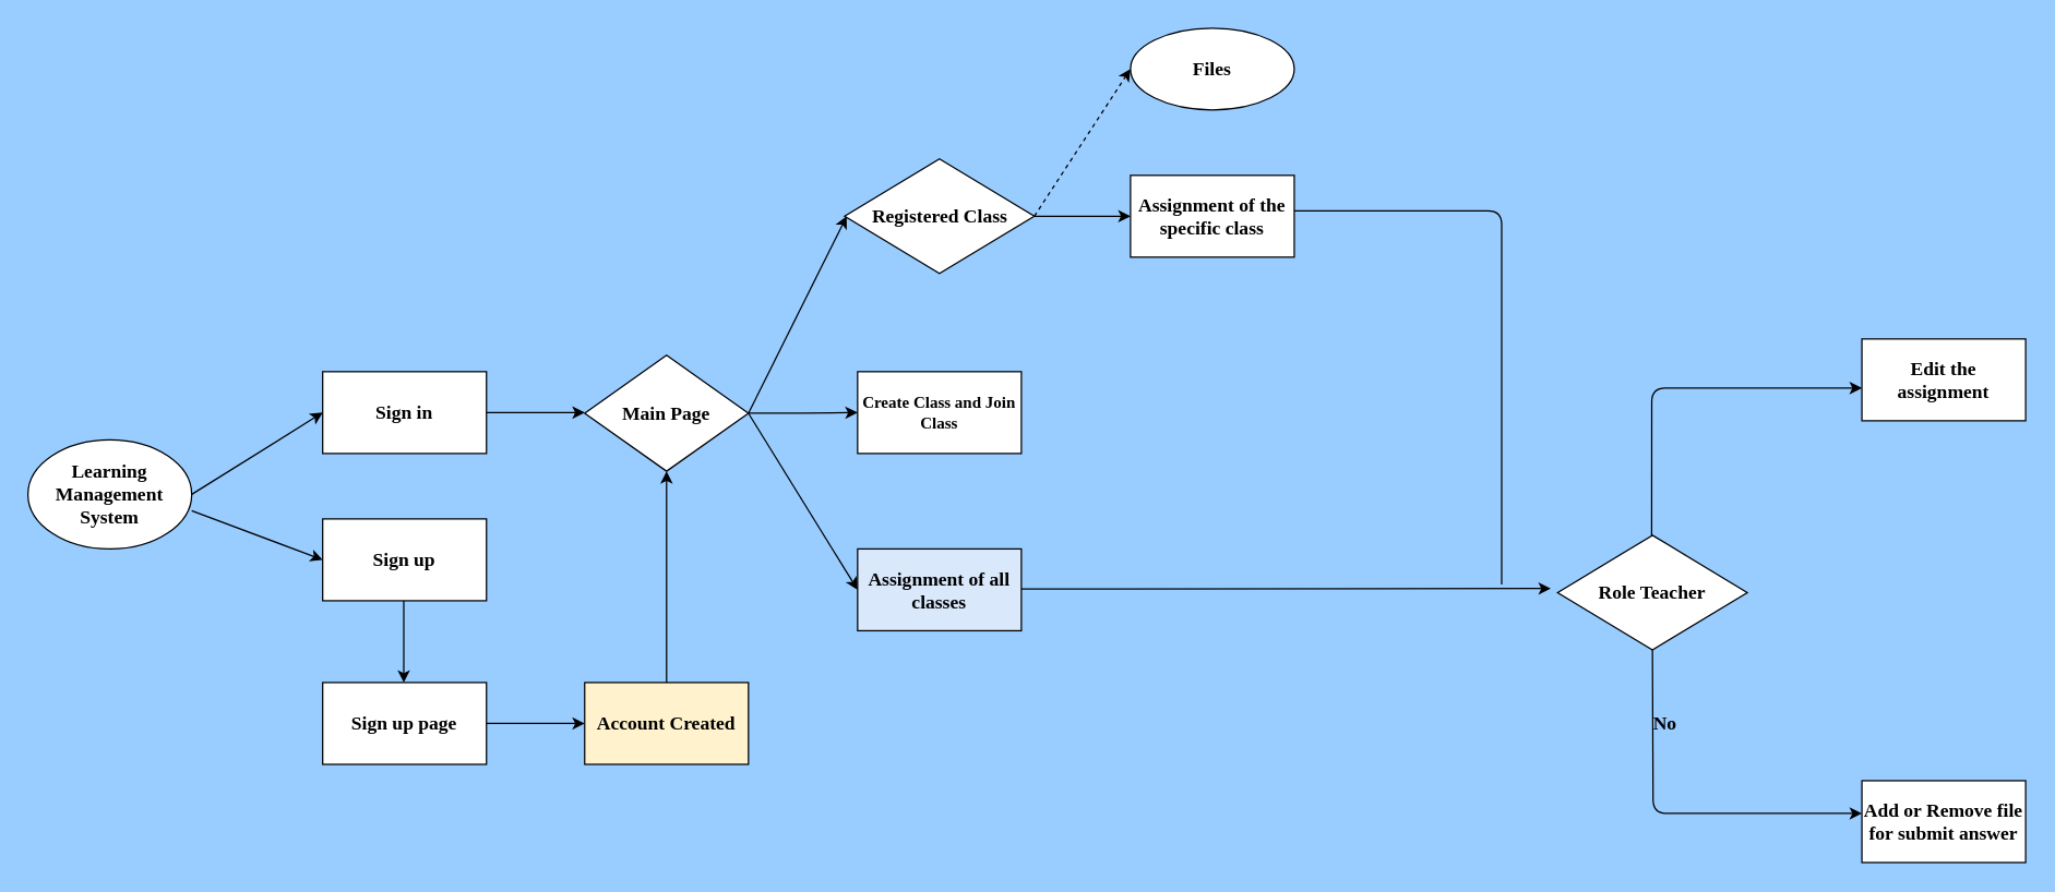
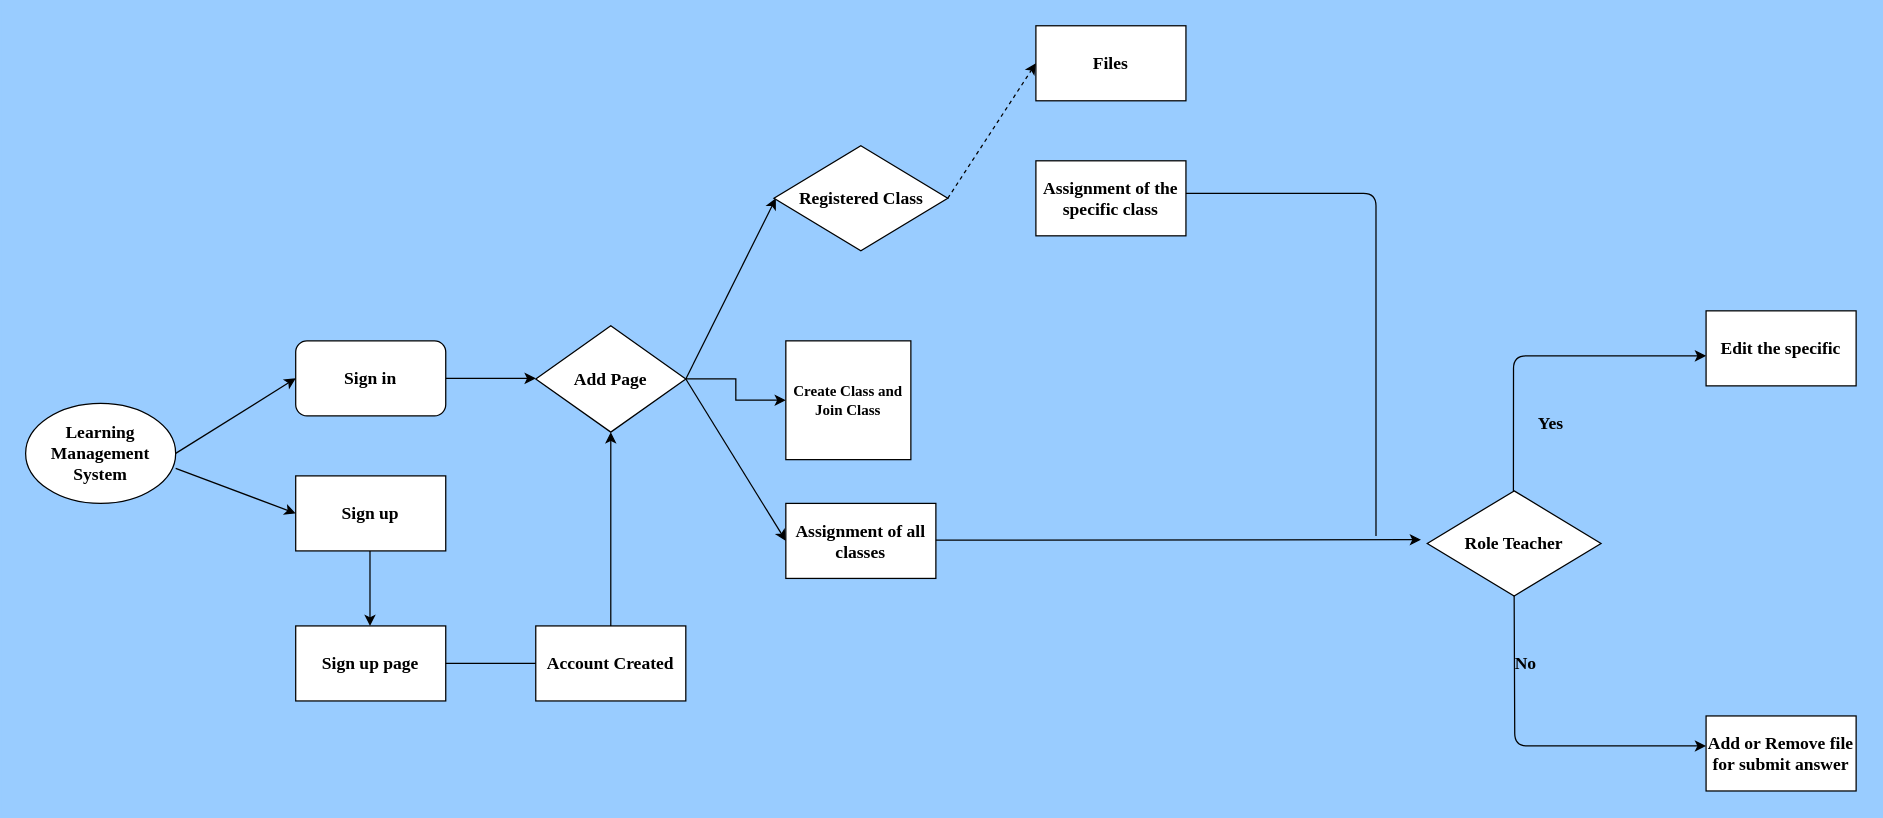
  <mxCell id="0" />
  <mxCell id="1" parent="0" />
  <mxCell id="2" value="&lt;h3&gt;Learning Management System&lt;/h3&gt;" style="ellipse;whiteSpace=wrap;html=1;fontStyle=1;fontFamily=Comic Sans MS;" parent="1" vertex="1"><mxGeometry x="20" y="322" width="120" height="80" as="geometry" /></mxCell>
  <mxCell id="3" value="" style="endArrow=classic;html=1;entryX=0;entryY=0.5;entryDx=0;entryDy=0;fontStyle=1;fontFamily=Comic Sans MS;" parent="1" target="5" edge="1"><mxGeometry width="50" height="50" relative="1" as="geometry"><mxPoint x="140" y="362" as="sourcePoint" /><mxPoint x="226" y="362" as="targetPoint" /><Array as="points"><mxPoint x="140" y="362" /></Array></mxGeometry></mxCell>
  <mxCell id="4" value="" style="edgeStyle=orthogonalEdgeStyle;rounded=0;orthogonalLoop=1;jettySize=auto;html=1;fontStyle=1;fontFamily=Comic Sans MS;" parent="1" source="5" edge="1"><mxGeometry relative="1" as="geometry"><mxPoint x="428" y="302" as="targetPoint" /></mxGeometry></mxCell>
- <mxCell id="5" value="&lt;h3&gt;Sign in&lt;/h3&gt;" style="rounded=0;whiteSpace=wrap;html=1;fontStyle=1;fontFamily=Comic Sans MS;" parent="1" vertex="1"><mxGeometry x="236" y="272" width="120" height="60" as="geometry" /></mxCell>
+ <mxCell id="5" value="&lt;h3&gt;Sign in&lt;/h3&gt;" style="whiteSpace=wrap;html=1;fontStyle=1;fontFamily=Comic Sans MS;rounded=1;" parent="1" vertex="1"><mxGeometry x="236" y="272" width="120" height="60" as="geometry" /></mxCell>
  <mxCell id="6" value="" style="endArrow=classic;html=1;entryX=0;entryY=0.5;entryDx=0;entryDy=0;fontStyle=1;fontFamily=Comic Sans MS;" parent="1" target="7" edge="1"><mxGeometry width="50" height="50" relative="1" as="geometry"><mxPoint x="140" y="374" as="sourcePoint" /><mxPoint x="227.5" y="416" as="targetPoint" /><Array as="points"><mxPoint x="140" y="374" /></Array></mxGeometry></mxCell>
  <mxCell id="7" value="&lt;h3&gt;Sign up&lt;/h3&gt;" style="rounded=0;whiteSpace=wrap;html=1;fontStyle=1;fontFamily=Comic Sans MS;" parent="1" vertex="1"><mxGeometry x="236" y="380" width="120" height="60" as="geometry" /></mxCell>
  <mxCell id="8" value="" style="endArrow=classic;html=1;fontStyle=1;fontFamily=Comic Sans MS;" parent="1" edge="1"><mxGeometry width="50" height="50" relative="1" as="geometry"><mxPoint x="295.41" y="440" as="sourcePoint" /><mxPoint x="295.41" y="500" as="targetPoint" /></mxGeometry></mxCell>
  <mxCell id="9" value="&lt;h3&gt;Sign up page&lt;/h3&gt;" style="rounded=0;whiteSpace=wrap;html=1;fontStyle=1;fontFamily=Comic Sans MS;" parent="1" vertex="1"><mxGeometry x="236" y="500" width="120" height="60" as="geometry" /></mxCell>
  <mxCell id="10" value="" style="edgeStyle=orthogonalEdgeStyle;rounded=0;orthogonalLoop=1;jettySize=auto;html=1;fontFamily=Comic Sans MS;exitX=1;exitY=0.5;exitDx=0;exitDy=0;" parent="1" source="31" target="14" edge="1"><mxGeometry relative="1" as="geometry"><mxPoint x="548" y="302" as="sourcePoint" /></mxGeometry></mxCell>
- <mxCell id="11" value="&lt;h3&gt;Account Created&lt;/h3&gt;" style="rounded=0;whiteSpace=wrap;html=1;fontStyle=1;fontFamily=Comic Sans MS;fillColor=#fff2cc;" parent="1" vertex="1"><mxGeometry x="428" y="500" width="120" height="60" as="geometry" /></mxCell>
- <mxCell id="12" value="" style="endArrow=classic;html=1;fontFamily=Comic Sans MS;entryX=0;entryY=0.5;entryDx=0;entryDy=0;exitX=1;exitY=0.5;exitDx=0;exitDy=0;" parent="1" source="9" target="11" edge="1"><mxGeometry width="50" height="50" relative="1" as="geometry"><mxPoint x="356" y="538" as="sourcePoint" /><mxPoint x="406" y="488" as="targetPoint" /><Array as="points" /></mxGeometry></mxCell>
+ <mxCell id="11" value="&lt;h3&gt;Account Created&lt;/h3&gt;" style="rounded=0;whiteSpace=wrap;html=1;fontStyle=1;fontFamily=Comic Sans MS;" parent="1" vertex="1"><mxGeometry x="428" y="500" width="120" height="60" as="geometry" /></mxCell>
+ <mxCell id="12" value="" style="endArrow=none;html=1;fontFamily=Comic Sans MS;entryX=0;entryY=0.5;entryDx=0;entryDy=0;exitX=1;exitY=0.5;exitDx=0;exitDy=0;" parent="1" source="9" target="11" edge="1"><mxGeometry width="50" height="50" relative="1" as="geometry"><mxPoint x="356" y="538" as="sourcePoint" /><mxPoint x="406" y="488" as="targetPoint" /><Array as="points" /></mxGeometry></mxCell>
  <mxCell id="13" value="" style="endArrow=classic;html=1;fontFamily=Comic Sans MS;entryX=0.5;entryY=1;entryDx=0;entryDy=0;" parent="1" target="31" edge="1"><mxGeometry width="50" height="50" relative="1" as="geometry"><mxPoint x="488" y="500" as="sourcePoint" /><mxPoint x="486" y="356" as="targetPoint" /></mxGeometry></mxCell>
- <mxCell id="14" value="Create Class and Join Class" style="whiteSpace=wrap;html=1;rounded=0;fontFamily=Comic Sans MS;fontStyle=1;" parent="1" vertex="1"><mxGeometry x="628" y="272" width="120" height="60" as="geometry" /></mxCell>
+ <mxCell id="14" value="Create Class and Join Class" style="whiteSpace=wrap;html=1;rounded=0;fontFamily=Comic Sans MS;fontStyle=1;" parent="1" vertex="1"><mxGeometry x="628" y="272" width="100" height="95" as="geometry" /></mxCell>
  <mxCell id="15" value="" style="endArrow=classic;html=1;fontFamily=Comic Sans MS;entryX=0;entryY=0.5;entryDx=0;entryDy=0;exitX=1;exitY=0.5;exitDx=0;exitDy=0;" parent="1" source="31" target="18" edge="1"><mxGeometry width="50" height="50" relative="1" as="geometry"><mxPoint x="548" y="306" as="sourcePoint" /><mxPoint x="632" y="380" as="targetPoint" /></mxGeometry></mxCell>
  <mxCell id="16" value="" style="endArrow=classic;html=1;fontFamily=Comic Sans MS;entryX=0;entryY=0.5;entryDx=0;entryDy=0;exitX=1;exitY=0.5;exitDx=0;exitDy=0;" parent="1" source="31" edge="1"><mxGeometry width="50" height="50" relative="1" as="geometry"><mxPoint x="548" y="296" as="sourcePoint" /><mxPoint x="620" y="158" as="targetPoint" /></mxGeometry></mxCell>
- <mxCell id="17" value="" style="edgeStyle=orthogonalEdgeStyle;rounded=0;orthogonalLoop=1;jettySize=auto;html=1;fontFamily=Comic Sans MS;exitX=1;exitY=0.5;exitDx=0;exitDy=0;" parent="1" source="32" target="19" edge="1"><mxGeometry relative="1" as="geometry"><mxPoint x="740" y="158" as="sourcePoint" /></mxGeometry></mxCell>
- <mxCell id="18" value="&lt;h3&gt;Assignment of all classes&lt;/h3&gt;" style="rounded=0;whiteSpace=wrap;html=1;fontFamily=Comic Sans MS;fillColor=#dae8fc;" parent="1" vertex="1"><mxGeometry x="628" y="402" width="120" height="60" as="geometry" /></mxCell>
+ <mxCell id="18" value="&lt;h3&gt;Assignment of all classes&lt;/h3&gt;" style="rounded=0;whiteSpace=wrap;html=1;fontFamily=Comic Sans MS;" parent="1" vertex="1"><mxGeometry x="628" y="402" width="120" height="60" as="geometry" /></mxCell>
  <mxCell id="19" value="&lt;h3&gt;Assignment of the specific class&lt;/h3&gt;" style="rounded=0;whiteSpace=wrap;html=1;fontFamily=Comic Sans MS;" parent="1" vertex="1"><mxGeometry x="828" y="128" width="120" height="60" as="geometry" /></mxCell>
  <mxCell id="20" value="" style="endArrow=classic;html=1;fontFamily=Comic Sans MS;entryX=0;entryY=0.5;entryDx=0;entryDy=0;exitX=1;exitY=0.5;exitDx=0;exitDy=0;dashed=1;" parent="1" source="32" target="21" edge="1"><mxGeometry width="50" height="50" relative="1" as="geometry"><mxPoint x="764" y="143" as="sourcePoint" /><mxPoint x="798" y="176" as="targetPoint" /></mxGeometry></mxCell>
- <mxCell id="21" value="&lt;h3&gt;Files&lt;/h3&gt;" style="ellipse;whiteSpace=wrap;html=1;fontFamily=Comic Sans MS;" parent="1" vertex="1"><mxGeometry x="828" y="20" width="120" height="60" as="geometry" /></mxCell>
+ <mxCell id="21" value="&lt;h3&gt;Files&lt;/h3&gt;" style="rounded=0;whiteSpace=wrap;html=1;fontFamily=Comic Sans MS;" parent="1" vertex="1"><mxGeometry x="828" y="20" width="120" height="60" as="geometry" /></mxCell>
  <mxCell id="22" value="" style="endArrow=classic;html=1;fontFamily=Comic Sans MS;" parent="1" edge="1"><mxGeometry width="50" height="50" relative="1" as="geometry"><mxPoint x="748" y="431.41" as="sourcePoint" /><mxPoint x="1136" y="431" as="targetPoint" /></mxGeometry></mxCell>
  <mxCell id="23" value="" style="endArrow=none;html=1;fontFamily=Comic Sans MS;" parent="1" edge="1"><mxGeometry width="50" height="50" relative="1" as="geometry"><mxPoint x="948" y="154" as="sourcePoint" /><mxPoint x="1100" y="428" as="targetPoint" /><Array as="points"><mxPoint x="1100" y="154" /></Array></mxGeometry></mxCell>
  <mxCell id="24" value="&lt;h3&gt;Role Teacher&lt;/h3&gt;" style="rhombus;whiteSpace=wrap;html=1;fontFamily=Comic Sans MS;" parent="1" vertex="1"><mxGeometry x="1141" y="392" width="139" height="84" as="geometry" /></mxCell>
  <mxCell id="25" value="" style="endArrow=classic;html=1;fontFamily=Comic Sans MS;" parent="1" edge="1"><mxGeometry width="50" height="50" relative="1" as="geometry"><mxPoint x="1209.91" y="392" as="sourcePoint" /><mxPoint x="1364" y="284" as="targetPoint" /><Array as="points"><mxPoint x="1210" y="284" /></Array></mxGeometry></mxCell>
  <mxCell id="26" value="" style="endArrow=classic;html=1;fontFamily=Comic Sans MS;exitX=0.5;exitY=1;exitDx=0;exitDy=0;" parent="1" source="24" edge="1"><mxGeometry width="50" height="50" relative="1" as="geometry"><mxPoint x="1338.09" y="512" as="sourcePoint" /><mxPoint x="1364" y="596" as="targetPoint" /><Array as="points"><mxPoint x="1211" y="596" /></Array></mxGeometry></mxCell>
+ <mxCell id="27" value="&lt;h3&gt;Yes&lt;/h3&gt;" style="text;html=1;strokeColor=none;fillColor=none;align=center;verticalAlign=middle;whiteSpace=wrap;rounded=0;fontFamily=Comic Sans MS;" parent="1" vertex="1"><mxGeometry x="1220" y="328" width="40" height="20" as="geometry" /></mxCell>
  <mxCell id="28" value="&lt;h3&gt;No&lt;/h3&gt;" style="text;html=1;strokeColor=none;fillColor=none;align=center;verticalAlign=middle;whiteSpace=wrap;rounded=0;fontFamily=Comic Sans MS;" parent="1" vertex="1"><mxGeometry x="1200" y="520" width="40" height="20" as="geometry" /></mxCell>
- <mxCell id="29" value="&lt;h3&gt;Edit the assignment&lt;/h3&gt;" style="rounded=0;whiteSpace=wrap;html=1;fontFamily=Comic Sans MS;" parent="1" vertex="1"><mxGeometry x="1364" y="248" width="120" height="60" as="geometry" /></mxCell>
+ <mxCell id="29" value="&lt;h3&gt;Edit the specific&lt;/h3&gt;" style="rounded=0;whiteSpace=wrap;html=1;fontFamily=Comic Sans MS;" parent="1" vertex="1"><mxGeometry x="1364" y="248" width="120" height="60" as="geometry" /></mxCell>
  <mxCell id="30" value="&lt;h3&gt;Add or Remove file for submit answer&lt;/h3&gt;" style="rounded=0;whiteSpace=wrap;html=1;fontFamily=Comic Sans MS;" parent="1" vertex="1"><mxGeometry x="1364" y="572" width="120" height="60" as="geometry" /></mxCell>
- <mxCell id="31" value="&lt;h3&gt;Main Page&lt;/h3&gt;" style="rhombus;whiteSpace=wrap;html=1;fontFamily=Comic Sans MS;" parent="1" vertex="1"><mxGeometry x="428" y="260" width="120" height="85" as="geometry" /></mxCell>
+ <mxCell id="31" value="&lt;h3&gt;Add Page&lt;/h3&gt;" style="rhombus;whiteSpace=wrap;html=1;fontFamily=Comic Sans MS;" parent="1" vertex="1"><mxGeometry x="428" y="260" width="120" height="85" as="geometry" /></mxCell>
  <mxCell id="32" value="&lt;h3&gt;Registered Class&lt;/h3&gt;" style="rhombus;whiteSpace=wrap;html=1;fontFamily=Comic Sans MS;" parent="1" vertex="1"><mxGeometry x="618.5" y="116" width="139" height="84" as="geometry" /></mxCell>
